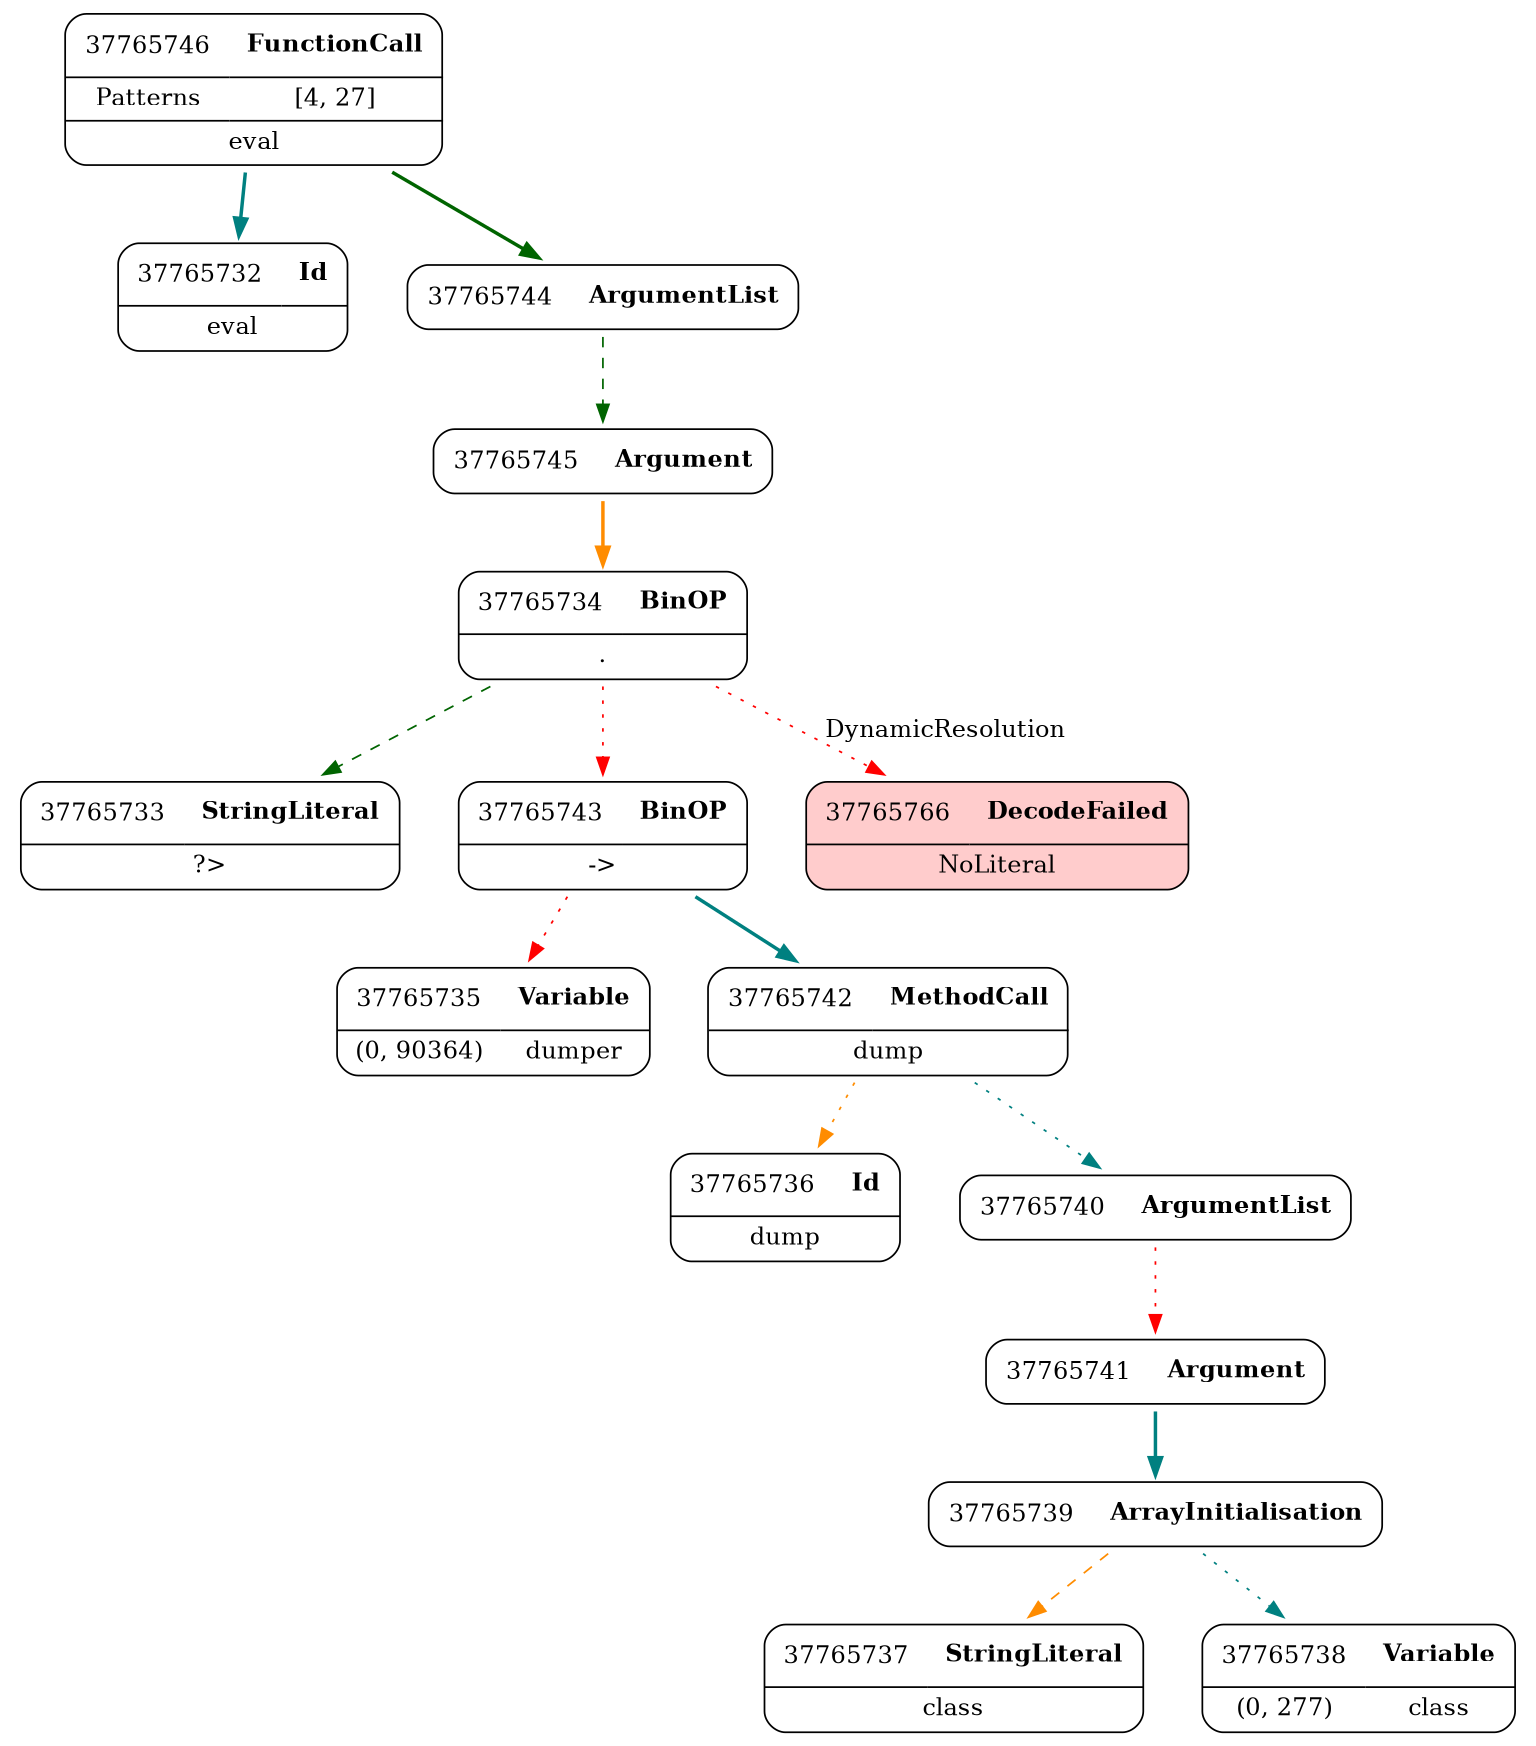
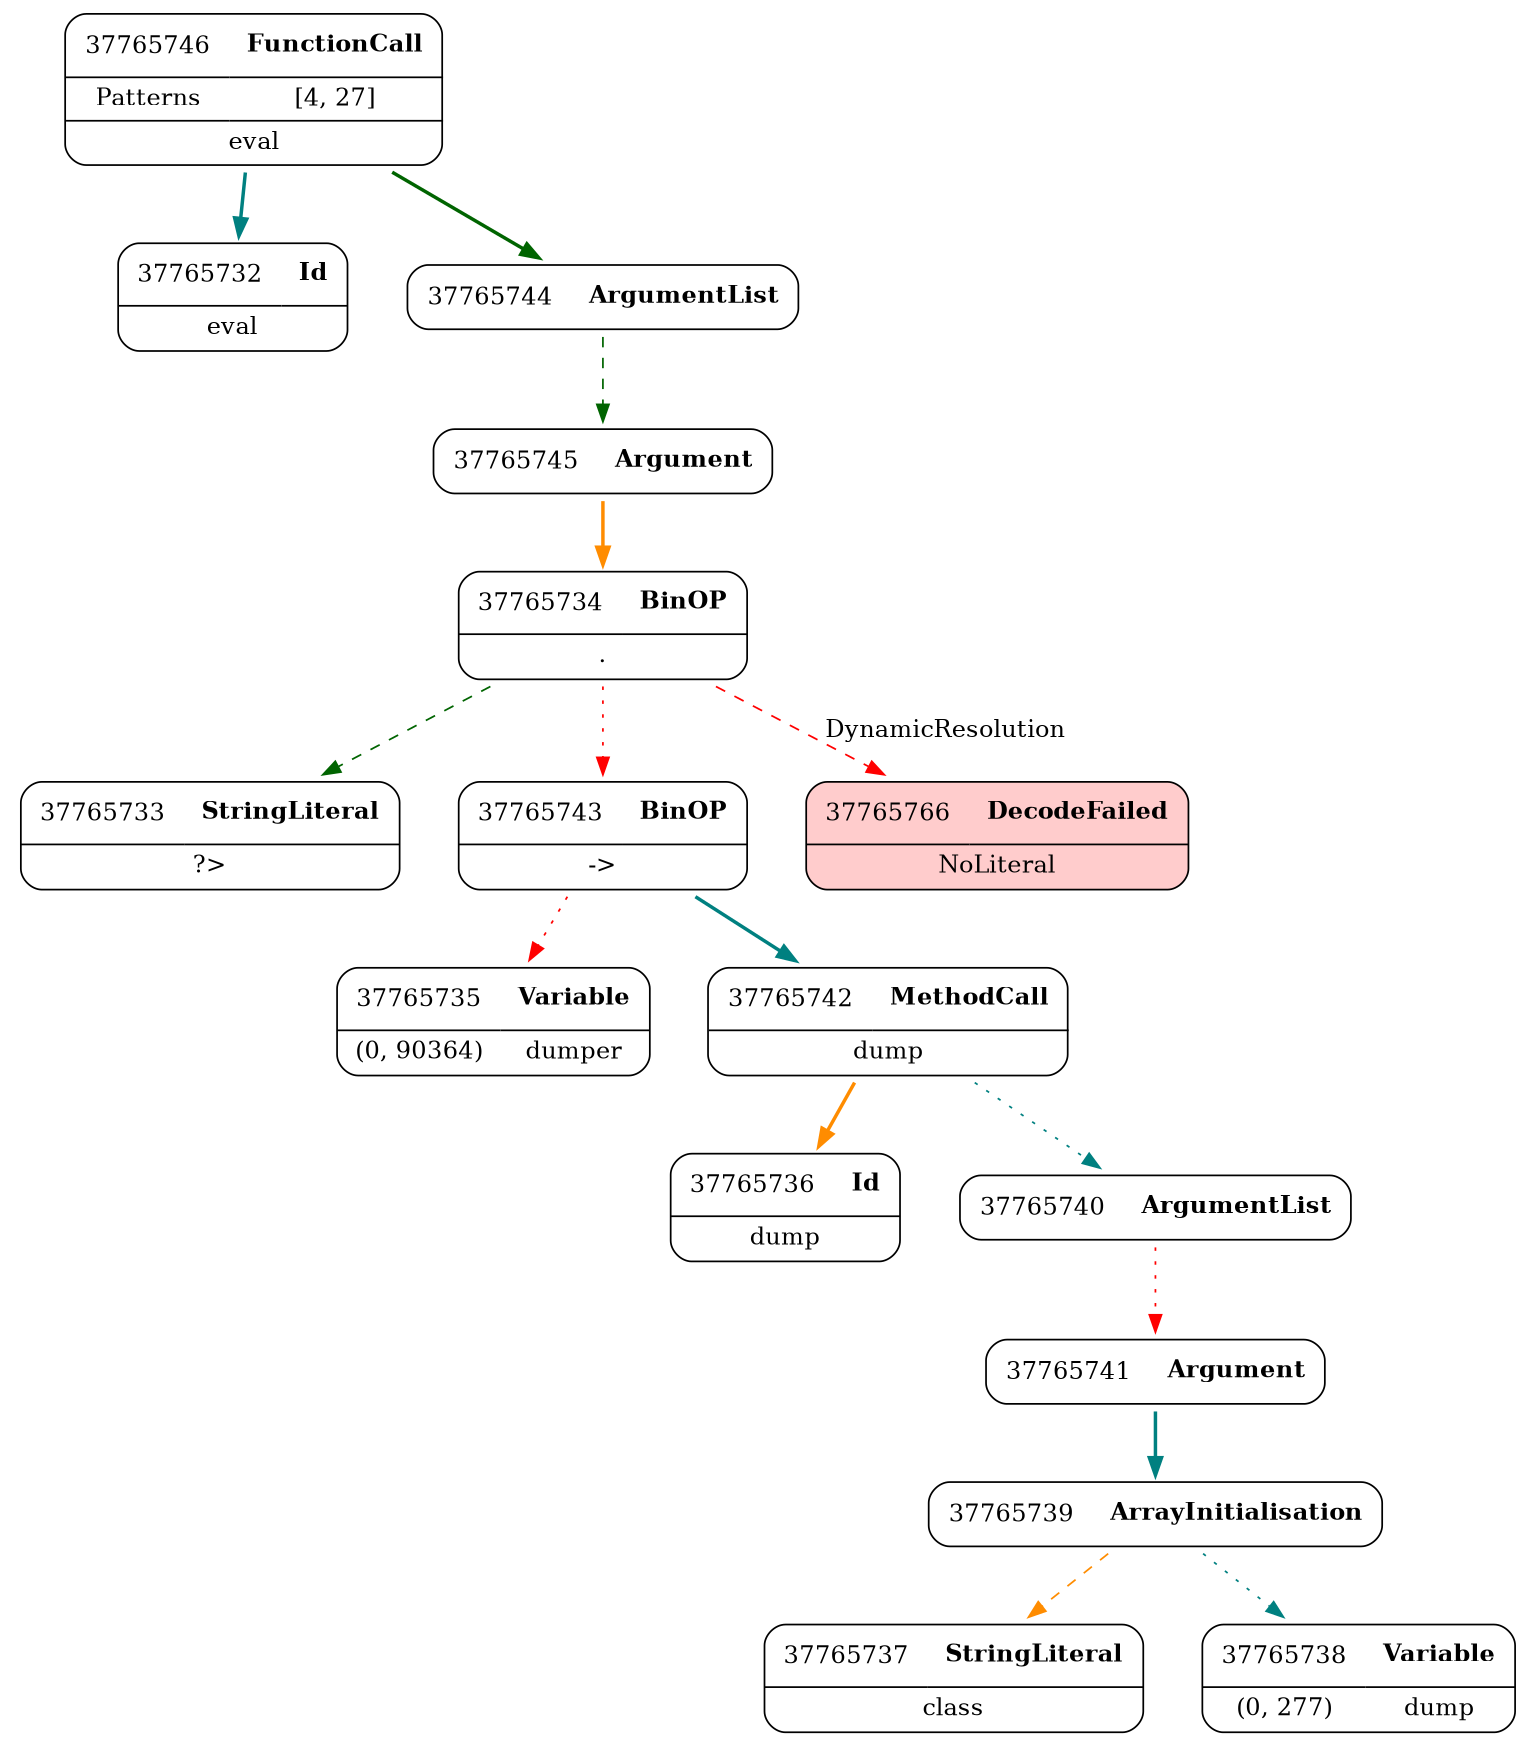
  digraph {
    node [shape=none]
    edge [color=teal style=bold weight=2]
    n1 [label=<<TABLE border='1' cellspacing='0' cellpadding='10' style='rounded' ><TR><TD border='0'>37765732</TD><TD border='0'><B>Id</B></TD></TR><HR/><TR><TD border='0' cellpadding='5' colspan='2'>eval</TD></TR></TABLE>>]
    n2 [label=<<TABLE border='1' cellspacing='0' cellpadding='10' style='rounded' ><TR><TD border='0'>37765733</TD><TD border='0'><B>StringLiteral</B></TD></TR><HR/><TR><TD border='0' cellpadding='5' colspan='2'>?&gt;</TD></TR></TABLE>>]
    n3 [label=<<TABLE border='1' cellspacing='0' cellpadding='10' style='rounded' ><TR><TD border='0'>37765734</TD><TD border='0'><B>BinOP</B></TD></TR><HR/><TR><TD border='0' cellpadding='5' colspan='2'>.</TD></TR></TABLE>>]
    n4 [label=<<TABLE border='1' cellspacing='0' cellpadding='10' style='rounded' ><TR><TD border='0'>37765743</TD><TD border='0'><B>BinOP</B></TD></TR><HR/><TR><TD border='0' cellpadding='5' colspan='2'>-&gt;</TD></TR></TABLE>>]
    n5 [label=<<TABLE border='1' cellspacing='0' cellpadding='10' style='rounded' bgcolor='#FFCCCC' ><TR><TD border='0'>37765766</TD><TD border='0'><B>DecodeFailed</B></TD></TR><HR/><TR><TD border='0' cellpadding='5' colspan='2'>NoLiteral</TD></TR></TABLE>>]
    n6 [label=<<TABLE border='1' cellspacing='0' cellpadding='10' style='rounded' ><TR><TD border='0'>37765735</TD><TD border='0'><B>Variable</B></TD></TR><HR/><TR><TD border='0' cellpadding='5'>(0, 90364)</TD><TD border='0' cellpadding='5'>dumper</TD></TR></TABLE>>]
    n7 [label=<<TABLE border='1' cellspacing='0' cellpadding='10' style='rounded' ><TR><TD border='0'>37765742</TD><TD border='0'><B>MethodCall</B></TD></TR><HR/><TR><TD border='0' cellpadding='5' colspan='2'>dump</TD></TR></TABLE>>]
    n8 [label=<<TABLE border='1' cellspacing='0' cellpadding='10' style='rounded' ><TR><TD border='0'>37765736</TD><TD border='0'><B>Id</B></TD></TR><HR/><TR><TD border='0' cellpadding='5' colspan='2'>dump</TD></TR></TABLE>>]
    n9 [label=<<TABLE border='1' cellspacing='0' cellpadding='10' style='rounded' ><TR><TD border='0'>37765740</TD><TD border='0'><B>ArgumentList</B></TD></TR></TABLE>>]
    n10 [label=<<TABLE border='1' cellspacing='0' cellpadding='10' style='rounded' ><TR><TD border='0'>37765737</TD><TD border='0'><B>StringLiteral</B></TD></TR><HR/><TR><TD border='0' cellpadding='5' colspan='2'>class</TD></TR></TABLE>>]
-   n11 [label=<<TABLE border='1' cellspacing='0' cellpadding='10' style='rounded' ><TR><TD border='0'>37765738</TD><TD border='0'><B>Variable</B></TD></TR><HR/><TR><TD border='0' cellpadding='5'>(0, 277)</TD><TD border='0' cellpadding='5'>class</TD></TR></TABLE>>]
+   n11 [label=<<TABLE border='1' cellspacing='0' cellpadding='10' style='rounded' ><TR><TD border='0'>37765738</TD><TD border='0'><B>Variable</B></TD></TR><HR/><TR><TD border='0' cellpadding='5'>(0, 277)</TD><TD border='0' cellpadding='5'>dump</TD></TR></TABLE>>]
    n12 [label=<<TABLE border='1' cellspacing='0' cellpadding='10' style='rounded' ><TR><TD border='0'>37765739</TD><TD border='0'><B>ArrayInitialisation</B></TD></TR></TABLE>>]
    n13 [label=<<TABLE border='1' cellspacing='0' cellpadding='10' style='rounded' ><TR><TD border='0'>37765741</TD><TD border='0'><B>Argument</B></TD></TR></TABLE>>]
    n14 [label=<<TABLE border='1' cellspacing='0' cellpadding='10' style='rounded' ><TR><TD border='0'>37765744</TD><TD border='0'><B>ArgumentList</B></TD></TR></TABLE>>]
    n15 [label=<<TABLE border='1' cellspacing='0' cellpadding='10' style='rounded' ><TR><TD border='0'>37765745</TD><TD border='0'><B>Argument</B></TD></TR></TABLE>>]
    n16 [label=<<TABLE border='1' cellspacing='0' cellpadding='10' style='rounded' ><TR><TD border='0'>37765746</TD><TD border='0'><B>FunctionCall</B></TD></TR><HR/><TR><TD border='0' cellpadding='5'>Patterns</TD><TD border='0' cellpadding='5'>[4, 27]</TD></TR><HR/><TR><TD border='0' cellpadding='5' colspan='2'>eval</TD></TR></TABLE>>]
    n3 -> n2 [color=darkgreen style=dashed]
    n3 -> n4 [color=red style=dotted]
-   n3 -> n5 [color=red label=DynamicResolution style=dotted weight=""]
+   n3 -> n5 [color=red label=DynamicResolution style=dashed weight=""]
    n4 -> n6 [color=red style=dotted]
    n4 -> n7
-   n7 -> n8 [color=darkorange style=dotted]
+   n7 -> n8 [color=darkorange]
    n7 -> n9 [style=dotted]
    n9 -> n13 [color=red style=dotted]
    n12 -> n10 [color=darkorange style=dashed]
    n12 -> n11 [style=dotted]
    n13 -> n12
    n14 -> n15 [color=darkgreen style=dashed]
    n15 -> n3 [color=darkorange]
    n16 -> n1
    n16 -> n14 [color=darkgreen]
  }
